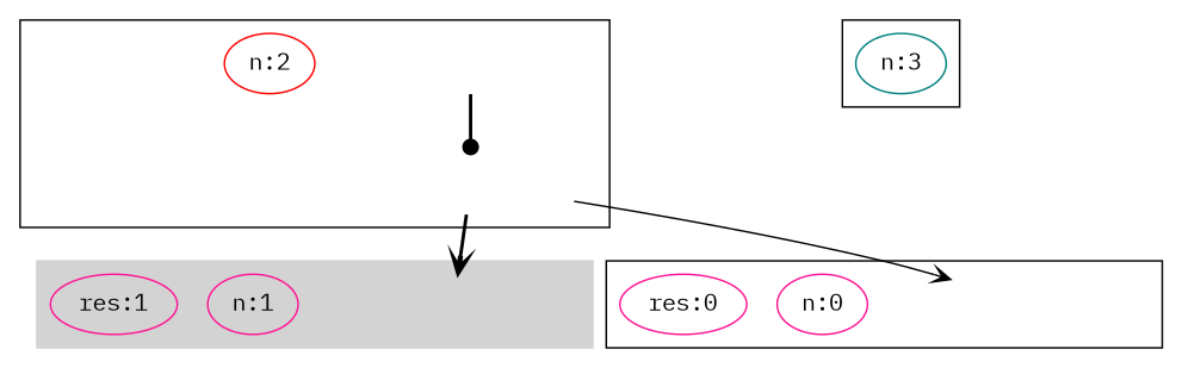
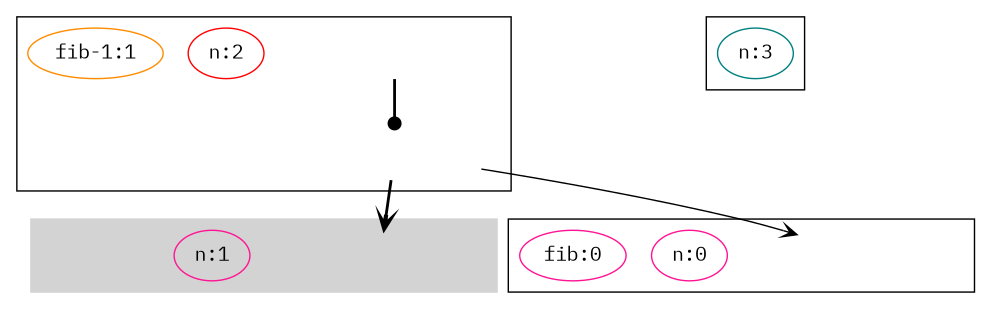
  digraph {
    compound=true
    fontname="IBM Plex Mono"
    node [fontname="IBM Plex Mono"]
    edge [arrowhead=vee fontname="IBM Plex Mono" style=bold]
    cluster__3_0 [style=invisible]
    cluster__2_1 [style=invisible]
    n3 [color=red label="n:2"]
+   n4 [color=darkorange label="fib-1:1"]
    n5 [color=teal label="n:3"]
    cluster__1_2 [style=invisible]
    n7 [color=deeppink label="n:1"]
-   n8 [color=deeppink label="res:1"]
    cluster__0_5 [style=invisible]
    n10 [color=deeppink label="n:0"]
-   n11 [color=deeppink label="res:0"]
+   n11 [color=deeppink label="fib:0"]
    subgraph cluster_1 {
      cluster__3_0
      cluster__2_1
      n3
+     n4
    }
    subgraph cluster_2 {
      n5
    }
    subgraph cluster_3 {
      color=lightgrey
      style=filled
      cluster__1_2
      n7
-     n8
    }
    subgraph cluster_4 {
      cluster__0_5
      n10
      n11
    }
    cluster__3_0 -> cluster__2_1 [arrowhead=dot]
    cluster__2_1 -> cluster__1_2
    cluster__2_1 -> cluster__0_5 [style=solid]
  }
